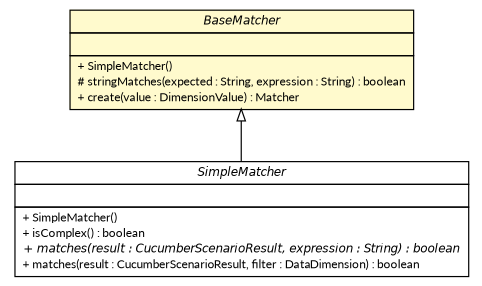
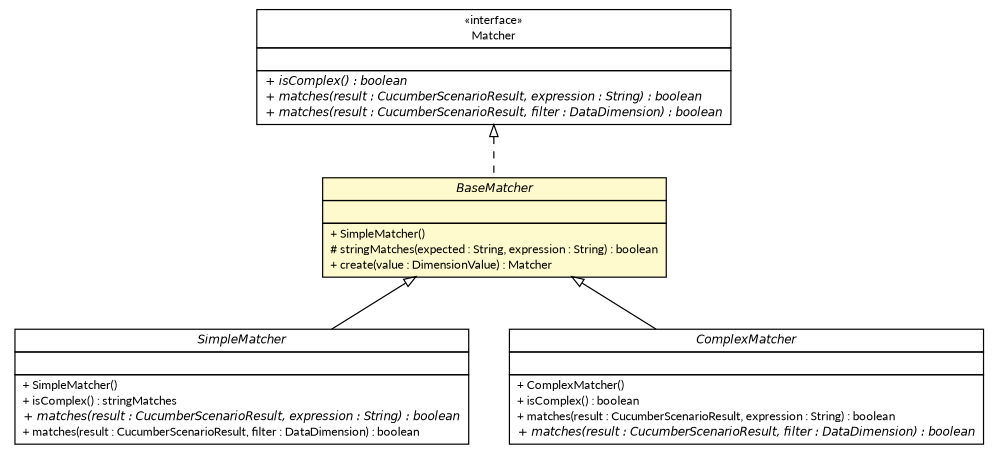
  digraph {
    fontname=Lato
    nodesep=0.25
    ranksep=0.5
    node [fontcolor=black fontname=Lato fontsize=10.0 shape=plaintext]
    edge [arrowtail=empty dir=back fontname=Lato fontsize=10 headport=p labelfontname=Helvetica labelfontsize=10 tailport=p]
-   n1 [label=<<table title="com.github.mkolisnyk.cucumber.reporting.types.breakdown.matchers.SimpleMatcher" border="0" cellborder="1" cellspacing="0" cellpadding="2" port="p" href="./SimpleMatcher.html"> 		<tr><td><table border="0" cellspacing="0" cellpadding="1"> <tr><td align="center" balign="center"><font face="Helvetica-Oblique"> SimpleMatcher </font></td></tr> 		</table></td></tr> 		<tr><td><table border="0" cellspacing="0" cellpadding="1"> <tr><td align="left" balign="left">  </td></tr> 		</table></td></tr> 		<tr><td><table border="0" cellspacing="0" cellpadding="1"> <tr><td align="left" balign="left"> + SimpleMatcher() </td></tr> <tr><td align="left" balign="left"> + isComplex() : boolean </td></tr> <tr><td align="left" balign="left"><font face="Helvetica-Oblique" point-size="10.0"> + matches(result : CucumberScenarioResult, expression : String) : boolean </font></td></tr> <tr><td align="left" balign="left"> + matches(result : CucumberScenarioResult, filter : DataDimension) : boolean </td></tr> 		</table></td></tr> 		</table>>]
+   n1 [label=<<table title="com.github.mkolisnyk.cucumber.reporting.types.breakdown.matchers.SimpleMatcher" border="0" cellborder="1" cellspacing="0" cellpadding="2" port="p" href="./SimpleMatcher.html"> 		<tr><td><table border="0" cellspacing="0" cellpadding="1"> <tr><td align="center" balign="center"><font face="Helvetica-Oblique"> SimpleMatcher </font></td></tr> 		</table></td></tr> 		<tr><td><table border="0" cellspacing="0" cellpadding="1"> <tr><td align="left" balign="left">  </td></tr> 		</table></td></tr> 		<tr><td><table border="0" cellspacing="0" cellpadding="1"> <tr><td align="left" balign="left"> + SimpleMatcher() </td></tr> <tr><td align="left" balign="left"> + isComplex() : stringMatches </td></tr> <tr><td align="left" balign="left"><font face="Helvetica-Oblique" point-size="10.0"> + matches(result : CucumberScenarioResult, expression : String) : boolean </font></td></tr> <tr><td align="left" balign="left"> + matches(result : CucumberScenarioResult, filter : DataDimension) : boolean </td></tr> 		</table></td></tr> 		</table>>]
+   n2 [label=<<table title="com.github.mkolisnyk.cucumber.reporting.types.breakdown.matchers.Matcher" border="0" cellborder="1" cellspacing="0" cellpadding="2" port="p" href="./Matcher.html"> 		<tr><td><table border="0" cellspacing="0" cellpadding="1"> <tr><td align="center" balign="center"> &#171;interface&#187; </td></tr> <tr><td align="center" balign="center"> Matcher </td></tr> 		</table></td></tr> 		<tr><td><table border="0" cellspacing="0" cellpadding="1"> <tr><td align="left" balign="left">  </td></tr> 		</table></td></tr> 		<tr><td><table border="0" cellspacing="0" cellpadding="1"> <tr><td align="left" balign="left"><font face="Helvetica-Oblique" point-size="10.0"> + isComplex() : boolean </font></td></tr> <tr><td align="left" balign="left"><font face="Helvetica-Oblique" point-size="10.0"> + matches(result : CucumberScenarioResult, expression : String) : boolean </font></td></tr> <tr><td align="left" balign="left"><font face="Helvetica-Oblique" point-size="10.0"> + matches(result : CucumberScenarioResult, filter : DataDimension) : boolean </font></td></tr> 		</table></td></tr> 		</table>>]
    n3 [label=<<table title="com.github.mkolisnyk.cucumber.reporting.types.breakdown.matchers.BaseMatcher" border="0" cellborder="1" cellspacing="0" cellpadding="2" port="p" bgcolor="lemonChiffon" href="./BaseMatcher.html"> 		<tr><td><table border="0" cellspacing="0" cellpadding="1"> <tr><td align="center" balign="center"><font face="Helvetica-Oblique"> BaseMatcher </font></td></tr> 		</table></td></tr> 		<tr><td><table border="0" cellspacing="0" cellpadding="1"> <tr><td align="left" balign="left">  </td></tr> 		</table></td></tr> 		<tr><td><table border="0" cellspacing="0" cellpadding="1"> <tr><td align="left" balign="left"> + SimpleMatcher() </td></tr> <tr><td align="left" balign="left"> # stringMatches(expected : String, expression : String) : boolean </td></tr> <tr><td align="left" balign="left"> + create(value : DimensionValue) : Matcher </td></tr> 		</table></td></tr> 		</table>>]
+   n4 [label=<<table title="com.github.mkolisnyk.cucumber.reporting.types.breakdown.matchers.ComplexMatcher" border="0" cellborder="1" cellspacing="0" cellpadding="2" port="p" href="./ComplexMatcher.html"> 		<tr><td><table border="0" cellspacing="0" cellpadding="1"> <tr><td align="center" balign="center"><font face="Helvetica-Oblique"> ComplexMatcher </font></td></tr> 		</table></td></tr> 		<tr><td><table border="0" cellspacing="0" cellpadding="1"> <tr><td align="left" balign="left">  </td></tr> 		</table></td></tr> 		<tr><td><table border="0" cellspacing="0" cellpadding="1"> <tr><td align="left" balign="left"> + ComplexMatcher() </td></tr> <tr><td align="left" balign="left"> + isComplex() : boolean </td></tr> <tr><td align="left" balign="left"> + matches(result : CucumberScenarioResult, expression : String) : boolean </td></tr> <tr><td align="left" balign="left"><font face="Helvetica-Oblique" point-size="10.0"> + matches(result : CucumberScenarioResult, filter : DataDimension) : boolean </font></td></tr> 		</table></td></tr> 		</table>>]
+   n2 -> n3 [style=dashed]
    n3 -> n1
+   n3 -> n4
  }
